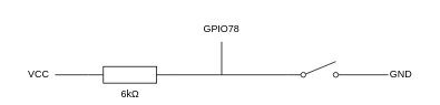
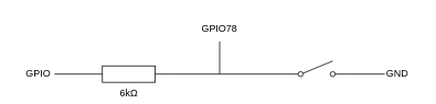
  <mxCell id="0" />
  <mxCell id="1" parent="0" />
  <mxCell id="2" value="" style="endArrow=none;html=1;rounded=0;" edge="1" parent="1"><mxGeometry width="50" height="50" relative="1" as="geometry"><mxPoint x="65" y="90" as="sourcePoint" /><mxPoint x="105" y="90" as="targetPoint" /></mxGeometry></mxCell>
  <mxCell id="3" value="6kΩ" style="pointerEvents=1;verticalLabelPosition=bottom;shadow=0;dashed=0;align=center;html=1;verticalAlign=top;shape=mxgraph.electrical.resistors.resistor_1;" vertex="1" parent="1"><mxGeometry x="105" y="80" width="100" height="20" as="geometry" /></mxCell>
  <mxCell id="4" value="" style="endArrow=none;html=1;rounded=0;exitX=1;exitY=0.5;exitDx=0;exitDy=0;exitPerimeter=0;" edge="1" parent="1" source="3"><mxGeometry width="50" height="50" relative="1" as="geometry"><mxPoint x="175" y="100" as="sourcePoint" /><mxPoint x="265" y="90" as="targetPoint" /></mxGeometry></mxCell>
  <mxCell id="5" value="" style="endArrow=none;html=1;rounded=0;" edge="1" parent="1"><mxGeometry width="50" height="50" relative="1" as="geometry"><mxPoint x="265" y="90" as="sourcePoint" /><mxPoint x="265" y="50" as="targetPoint" /></mxGeometry></mxCell>
  <mxCell id="6" value="" style="endArrow=none;html=1;rounded=0;" edge="1" parent="1"><mxGeometry width="50" height="50" relative="1" as="geometry"><mxPoint x="265" y="90" as="sourcePoint" /><mxPoint x="345" y="90" as="targetPoint" /></mxGeometry></mxCell>
  <mxCell id="7" value="" style="shape=mxgraph.electrical.electro-mechanical.singleSwitch;aspect=fixed;elSwitchState=off;" vertex="1" parent="1"><mxGeometry x="345" y="74" width="75" height="20" as="geometry" /></mxCell>
  <mxCell id="8" value="" style="endArrow=none;html=1;rounded=0;exitX=1;exitY=0.8;exitDx=0;exitDy=0;" edge="1" parent="1" source="7"><mxGeometry width="50" height="50" relative="1" as="geometry"><mxPoint x="345" y="100" as="sourcePoint" /><mxPoint x="465" y="90" as="targetPoint" /></mxGeometry></mxCell>
- <mxCell id="9" value="VCC" style="text;html=1;align=center;verticalAlign=middle;resizable=0;points=[];autosize=1;strokeColor=none;fillColor=none;" vertex="1" parent="1"><mxGeometry x="20" y="75" width="50" height="30" as="geometry" /></mxCell>
+ <mxCell id="9" value="GPIO" style="text;html=1;align=center;verticalAlign=middle;resizable=0;points=[];autosize=1;strokeColor=none;fillColor=none;" vertex="1" parent="1"><mxGeometry x="20" y="75" width="50" height="30" as="geometry" /></mxCell>
  <mxCell id="10" value="GND" style="text;html=1;align=center;verticalAlign=middle;resizable=0;points=[];autosize=1;strokeColor=none;fillColor=none;" vertex="1" parent="1"><mxGeometry x="455" y="74" width="50" height="30" as="geometry" /></mxCell>
  <mxCell id="11" value="GPIO78" style="text;html=1;strokeColor=none;fillColor=none;align=center;verticalAlign=middle;whiteSpace=wrap;rounded=0;" vertex="1" parent="1"><mxGeometry x="235" y="20" width="60" height="30" as="geometry" /></mxCell>
